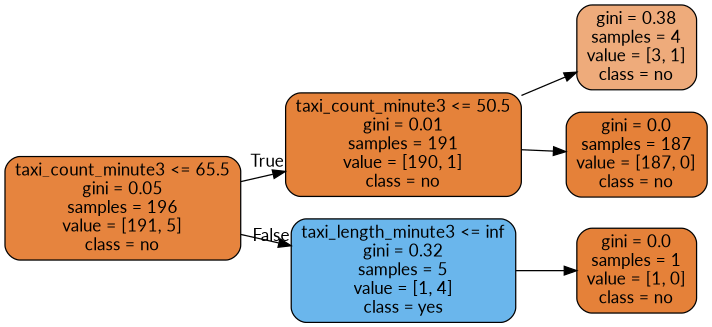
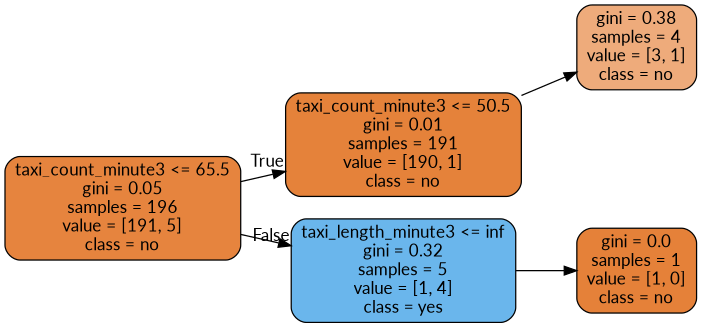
  digraph {
    fontname=Lato
    rankdir=LR
    node [color=black fillcolor="#e58139" fontname=Lato shape=box style="filled, rounded"]
    edge [fontname=Lato]
    n1 [fillcolor="#e6843e" label="taxi_count_minute3 <= 65.5\ngini = 0.05\nsamples = 196\nvalue = [191, 5]\nclass = no"]
    n2 [fillcolor="#e5823a" label="taxi_count_minute3 <= 50.5\ngini = 0.01\nsamples = 191\nvalue = [190, 1]\nclass = no"]
    n3 [fillcolor="#6ab6ec" label="taxi_length_minute3 <= inf\ngini = 0.32\nsamples = 5\nvalue = [1, 4]\nclass = yes"]
    n4 [fillcolor="#eeab7b" label="gini = 0.38\nsamples = 4\nvalue = [3, 1]\nclass = no"]
-   n5 [label="gini = 0.0\nsamples = 187\nvalue = [187, 0]\nclass = no"]
    n6 [label="gini = 0.0\nsamples = 1\nvalue = [1, 0]\nclass = no"]
    n1 -> n2 [headlabel=True labelangle=45 labeldistance=2.5]
    n1 -> n3 [headlabel=False labelangle=-45 labeldistance=2.5]
    n2 -> n4
-   n2 -> n5
    n3 -> n6
  }
